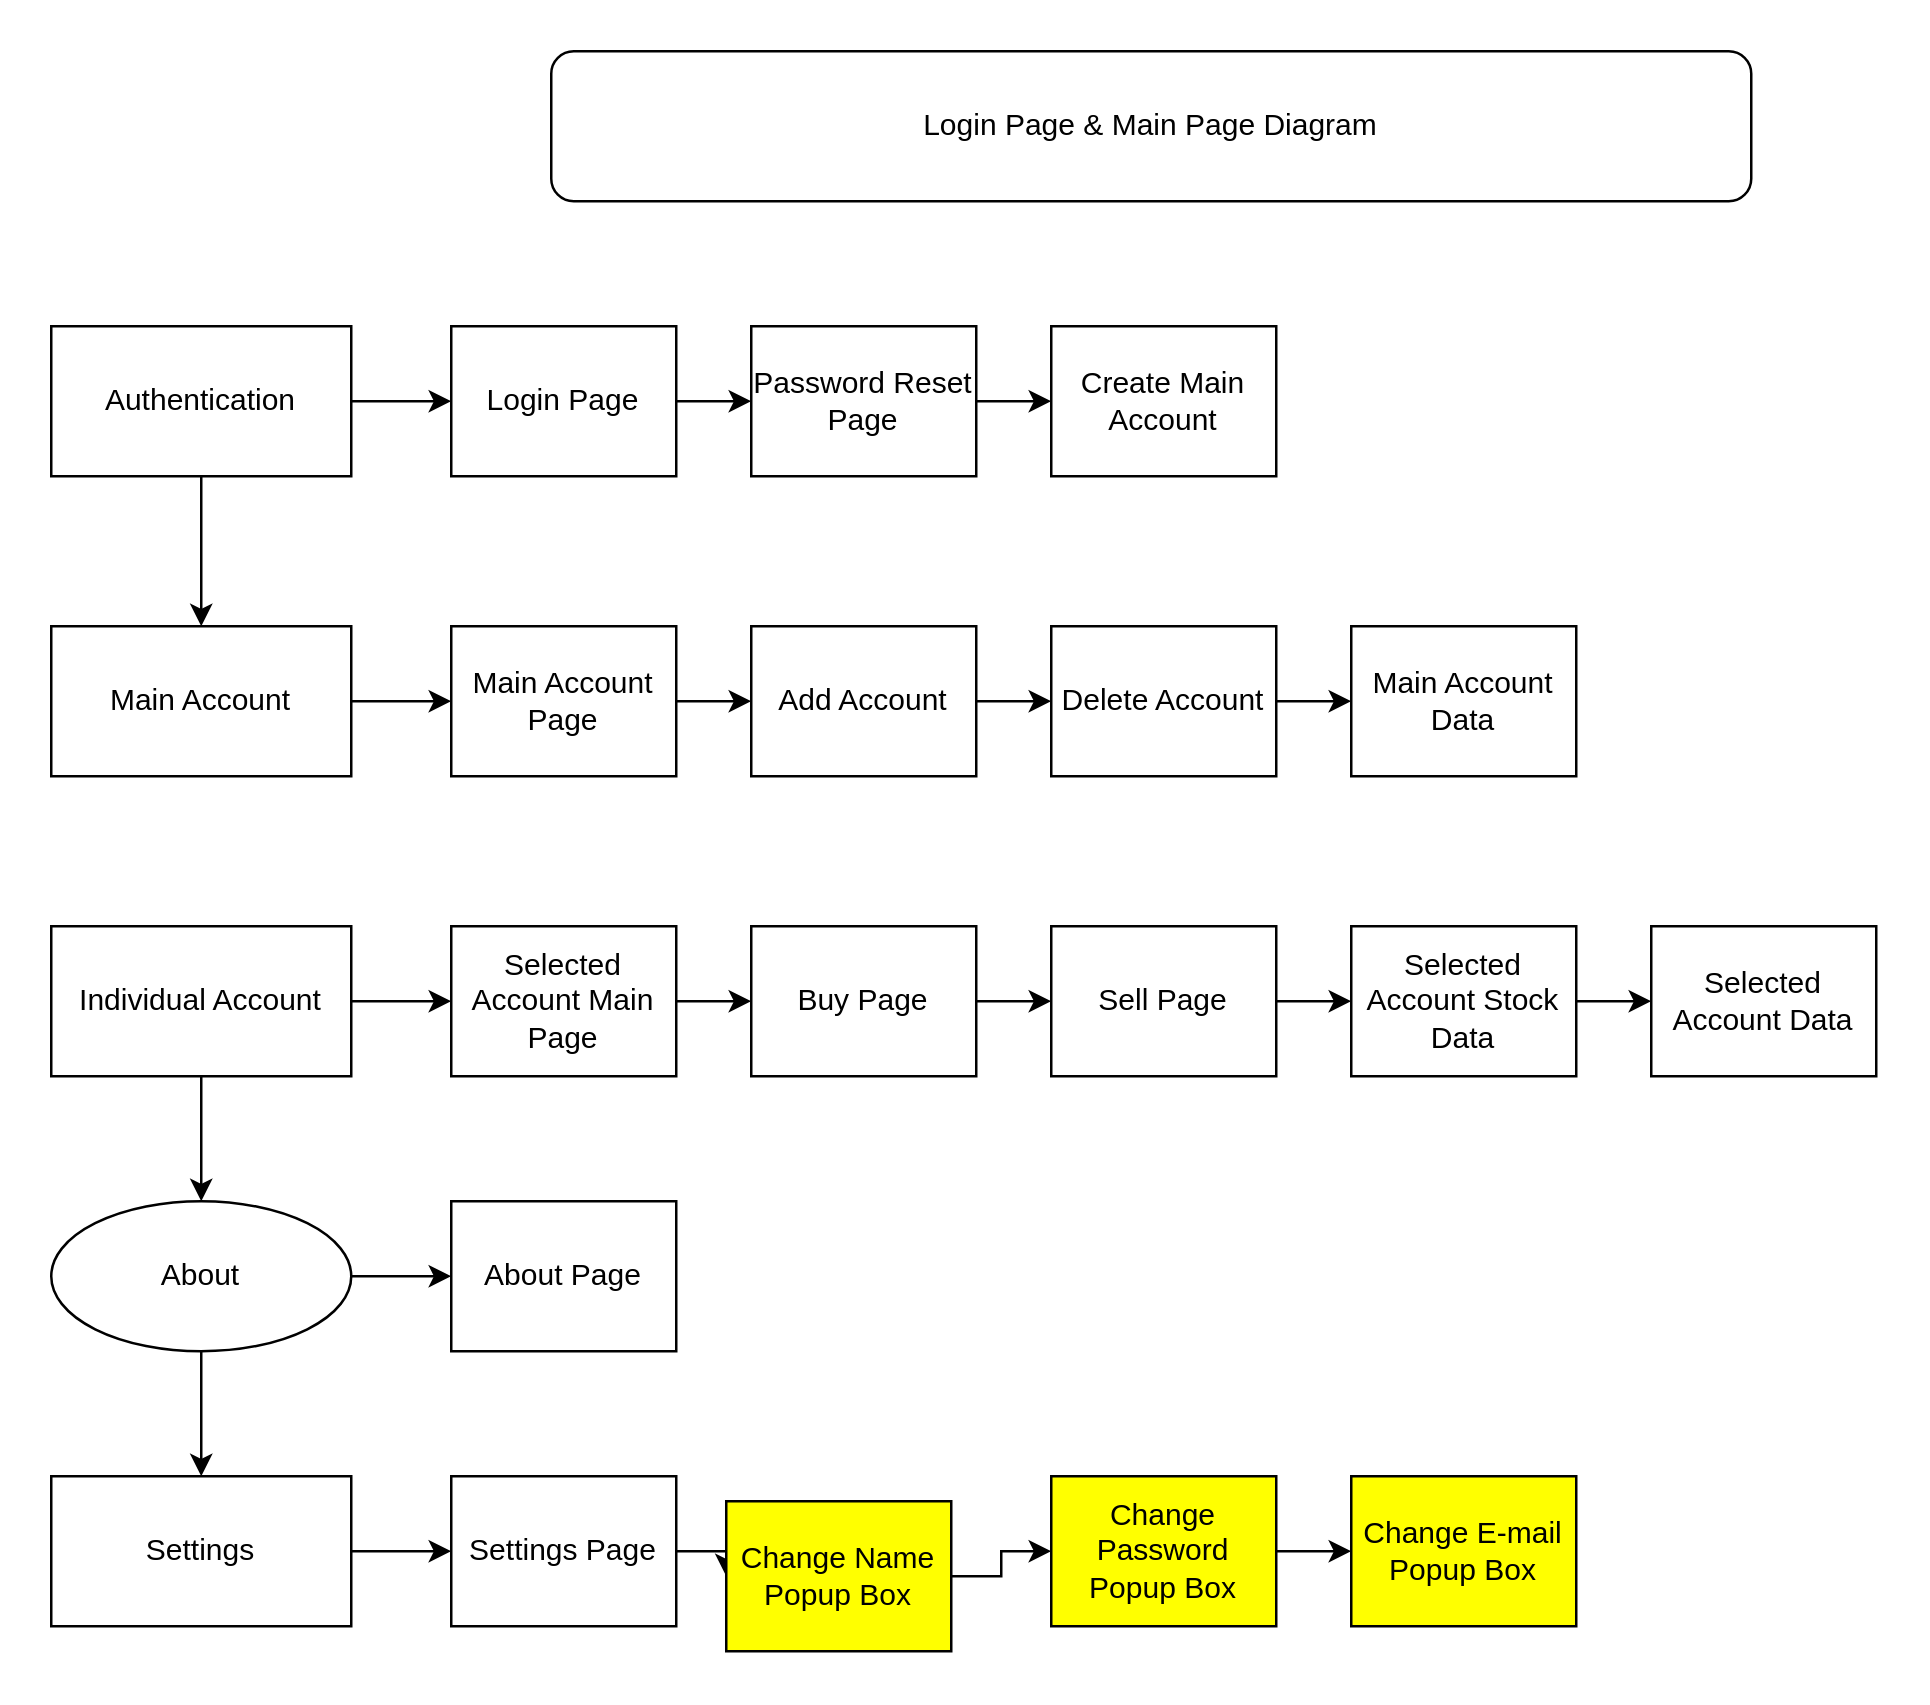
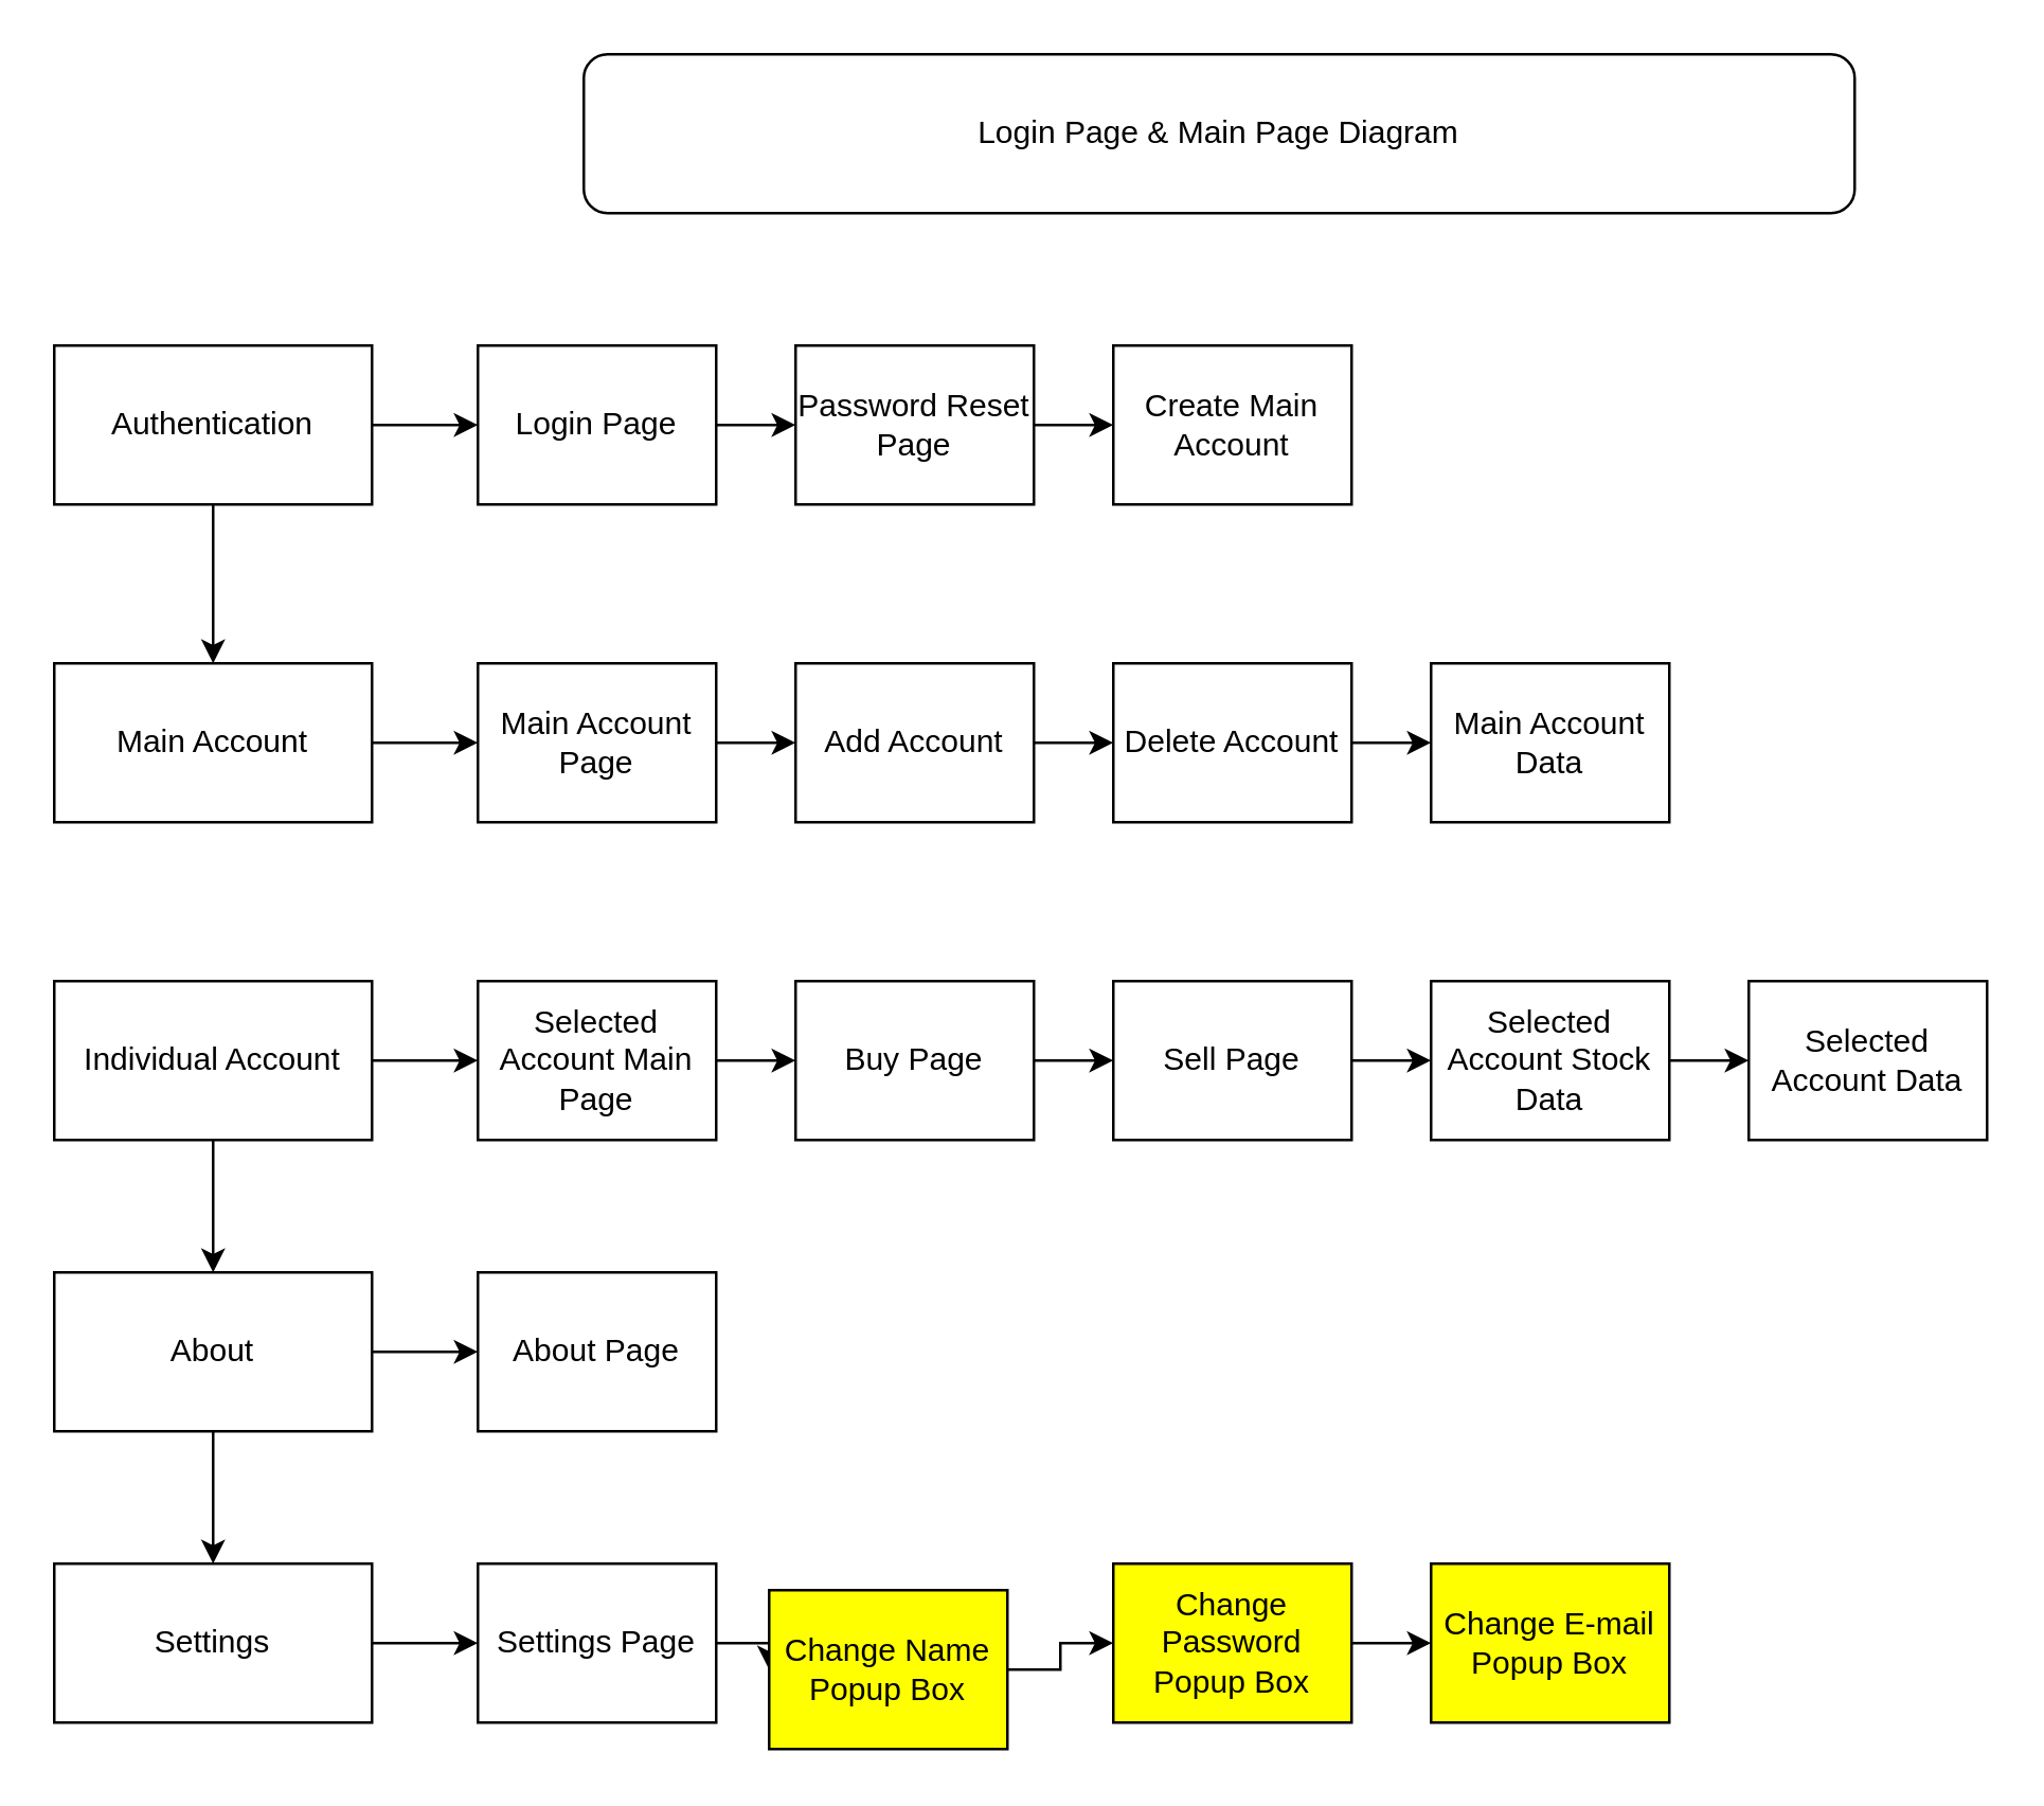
  <mxCell id="0" />
  <mxCell id="1" parent="0" />
  <mxCell id="2" style="edgeStyle=orthogonalEdgeStyle;rounded=0;orthogonalLoop=1;jettySize=auto;html=1;exitX=0.5;exitY=1;exitDx=0;exitDy=0;entryX=0.5;entryY=0;entryDx=0;entryDy=0;" parent="1" source="4" target="6" edge="1"><mxGeometry relative="1" as="geometry" /></mxCell>
  <mxCell id="3" style="edgeStyle=orthogonalEdgeStyle;rounded=0;orthogonalLoop=1;jettySize=auto;html=1;exitX=1;exitY=0.5;exitDx=0;exitDy=0;entryX=0;entryY=0.5;entryDx=0;entryDy=0;" parent="1" source="4" target="14" edge="1"><mxGeometry relative="1" as="geometry" /></mxCell>
  <mxCell id="4" value="Authentication" style="rounded=0;whiteSpace=wrap;html=1;" parent="1" vertex="1"><mxGeometry y="130" width="120" height="60" as="geometry" x="20" /></mxCell>
  <mxCell id="5" value="" style="edgeStyle=orthogonalEdgeStyle;rounded=0;orthogonalLoop=1;jettySize=auto;html=1;" edge="1" parent="1" source="6" target="29"><mxGeometry relative="1" as="geometry" /></mxCell>
  <mxCell id="6" value="Main Account" style="rounded=0;whiteSpace=wrap;html=1;" parent="1" vertex="1"><mxGeometry y="250" width="120" height="60" as="geometry" x="20" /></mxCell>
  <mxCell id="7" value="" style="edgeStyle=orthogonalEdgeStyle;rounded=0;orthogonalLoop=1;jettySize=auto;html=1;" edge="1" parent="1" source="9" target="12"><mxGeometry relative="1" as="geometry" /></mxCell>
  <mxCell id="8" value="" style="edgeStyle=orthogonalEdgeStyle;rounded=0;orthogonalLoop=1;jettySize=auto;html=1;" edge="1" parent="1" source="9" target="36"><mxGeometry relative="1" as="geometry" /></mxCell>
  <mxCell id="9" value="Individual Account" style="rounded=0;whiteSpace=wrap;html=1;" parent="1" vertex="1"><mxGeometry y="370" width="120" height="60" as="geometry" x="20" /></mxCell>
  <mxCell id="10" value="" style="edgeStyle=orthogonalEdgeStyle;rounded=0;orthogonalLoop=1;jettySize=auto;html=1;" edge="1" parent="1" source="12" target="34"><mxGeometry relative="1" as="geometry" /></mxCell>
  <mxCell id="11" value="" style="edgeStyle=orthogonalEdgeStyle;rounded=0;orthogonalLoop=1;jettySize=auto;html=1;" edge="1" parent="1" source="12" target="37"><mxGeometry relative="1" as="geometry" /></mxCell>
- <mxCell id="12" value="About" style="ellipse;whiteSpace=wrap;html=1;" parent="1" vertex="1"><mxGeometry y="480" width="120" height="60" as="geometry" x="20" /></mxCell>
+ <mxCell id="12" value="About" style="rounded=0;whiteSpace=wrap;html=1;" parent="1" vertex="1"><mxGeometry y="480" width="120" height="60" as="geometry" x="20" /></mxCell>
  <mxCell id="13" style="edgeStyle=orthogonalEdgeStyle;rounded=0;orthogonalLoop=1;jettySize=auto;html=1;exitX=1;exitY=0.5;exitDx=0;exitDy=0;entryX=0;entryY=0.5;entryDx=0;entryDy=0;" parent="1" source="14" target="16" edge="1"><mxGeometry relative="1" as="geometry" /></mxCell>
  <mxCell id="14" value="Login Page" style="rounded=0;whiteSpace=wrap;html=1;" parent="1" vertex="1"><mxGeometry x="180" y="130" width="90" height="60" as="geometry" /></mxCell>
  <mxCell id="15" style="edgeStyle=orthogonalEdgeStyle;rounded=0;orthogonalLoop=1;jettySize=auto;html=1;exitX=1;exitY=0.5;exitDx=0;exitDy=0;entryX=0;entryY=0.5;entryDx=0;entryDy=0;" edge="1" parent="1" source="16" target="26"><mxGeometry relative="1" as="geometry" /></mxCell>
  <mxCell id="16" value="Password Reset Page" style="rounded=0;whiteSpace=wrap;html=1;" parent="1" vertex="1"><mxGeometry x="300" y="130" width="90" height="60" as="geometry" /></mxCell>
  <mxCell id="17" style="edgeStyle=orthogonalEdgeStyle;rounded=0;orthogonalLoop=1;jettySize=auto;html=1;exitX=1;exitY=0.5;exitDx=0;exitDy=0;entryX=0;entryY=0.5;entryDx=0;entryDy=0;" parent="1" source="18" target="20" edge="1"><mxGeometry relative="1" as="geometry" /></mxCell>
  <mxCell id="18" value="Add Account" style="rounded=0;whiteSpace=wrap;html=1;" parent="1" vertex="1"><mxGeometry x="300" y="250" width="90" height="60" as="geometry" /></mxCell>
  <mxCell id="19" value="" style="edgeStyle=orthogonalEdgeStyle;rounded=0;orthogonalLoop=1;jettySize=auto;html=1;" edge="1" parent="1" source="20" target="27"><mxGeometry relative="1" as="geometry" /></mxCell>
  <mxCell id="20" value="Delete Account" style="rounded=0;whiteSpace=wrap;html=1;" parent="1" vertex="1"><mxGeometry x="420" y="250" width="90" height="60" as="geometry" /></mxCell>
  <mxCell id="21" style="edgeStyle=orthogonalEdgeStyle;rounded=0;orthogonalLoop=1;jettySize=auto;html=1;exitX=1;exitY=0.5;exitDx=0;exitDy=0;entryX=0;entryY=0.5;entryDx=0;entryDy=0;" parent="1" source="22" target="24" edge="1"><mxGeometry relative="1" as="geometry" /></mxCell>
  <mxCell id="22" value="Buy Page" style="rounded=0;whiteSpace=wrap;html=1;" parent="1" vertex="1"><mxGeometry x="300" y="370" width="90" height="60" as="geometry" /></mxCell>
  <mxCell id="23" value="" style="edgeStyle=orthogonalEdgeStyle;rounded=0;orthogonalLoop=1;jettySize=auto;html=1;" edge="1" parent="1" source="24" target="31"><mxGeometry relative="1" as="geometry" /></mxCell>
  <mxCell id="24" value="Sell Page" style="rounded=0;whiteSpace=wrap;html=1;" parent="1" vertex="1"><mxGeometry x="420" y="370" width="90" height="60" as="geometry" /></mxCell>
  <mxCell id="25" value="Login Page &amp;amp; Main Page Diagram" style="rounded=1;whiteSpace=wrap;html=1;" parent="1" vertex="1"><mxGeometry x="220" y="20" width="480" height="60" as="geometry" /></mxCell>
  <mxCell id="26" value="Create Main Account" style="rounded=0;whiteSpace=wrap;html=1;" vertex="1" parent="1"><mxGeometry x="420" y="130" width="90" height="60" as="geometry" /></mxCell>
  <mxCell id="27" value="Main Account Data" style="rounded=0;whiteSpace=wrap;html=1;" vertex="1" parent="1"><mxGeometry x="540" y="250" width="90" height="60" as="geometry" /></mxCell>
  <mxCell id="28" value="" style="edgeStyle=orthogonalEdgeStyle;rounded=0;orthogonalLoop=1;jettySize=auto;html=1;" edge="1" parent="1" source="29" target="18"><mxGeometry relative="1" as="geometry" /></mxCell>
  <mxCell id="29" value="Main Account Page" style="rounded=0;whiteSpace=wrap;html=1;" vertex="1" parent="1"><mxGeometry x="180" y="250" width="90" height="60" as="geometry" /></mxCell>
  <mxCell id="30" value="" style="edgeStyle=orthogonalEdgeStyle;rounded=0;orthogonalLoop=1;jettySize=auto;html=1;" edge="1" parent="1" source="31" target="32"><mxGeometry relative="1" as="geometry" /></mxCell>
  <mxCell id="31" value="Selected Account Stock Data" style="rounded=0;whiteSpace=wrap;html=1;" vertex="1" parent="1"><mxGeometry x="540" y="370" width="90" height="60" as="geometry" /></mxCell>
  <mxCell id="32" value="Selected Account Data" style="rounded=0;whiteSpace=wrap;html=1;" vertex="1" parent="1"><mxGeometry x="660" y="370" width="90" height="60" as="geometry" /></mxCell>
  <mxCell id="33" value="" style="edgeStyle=orthogonalEdgeStyle;rounded=0;orthogonalLoop=1;jettySize=auto;html=1;" edge="1" parent="1" source="34" target="39"><mxGeometry relative="1" as="geometry" /></mxCell>
  <mxCell id="34" value="Settings" style="rounded=0;whiteSpace=wrap;html=1;" vertex="1" parent="1"><mxGeometry y="590" width="120" height="60" as="geometry" x="20" /></mxCell>
  <mxCell id="35" value="" style="edgeStyle=orthogonalEdgeStyle;rounded=0;orthogonalLoop=1;jettySize=auto;html=1;" edge="1" parent="1" source="36" target="22"><mxGeometry relative="1" as="geometry" /></mxCell>
  <mxCell id="36" value="Selected Account Main Page" style="rounded=0;whiteSpace=wrap;html=1;" vertex="1" parent="1"><mxGeometry x="180" y="370" width="90" height="60" as="geometry" /></mxCell>
  <mxCell id="37" value="About Page" style="rounded=0;whiteSpace=wrap;html=1;" vertex="1" parent="1"><mxGeometry x="180" y="480" width="90" height="60" as="geometry" /></mxCell>
  <mxCell id="38" value="" style="edgeStyle=orthogonalEdgeStyle;rounded=0;orthogonalLoop=1;jettySize=auto;html=1;" edge="1" parent="1" source="39" target="41"><mxGeometry relative="1" as="geometry" /></mxCell>
  <mxCell id="39" value="Settings Page" style="rounded=0;whiteSpace=wrap;html=1;" vertex="1" parent="1"><mxGeometry x="180" y="590" width="90" height="60" as="geometry" /></mxCell>
  <mxCell id="40" value="" style="edgeStyle=orthogonalEdgeStyle;rounded=0;orthogonalLoop=1;jettySize=auto;html=1;" edge="1" parent="1" source="41" target="43"><mxGeometry relative="1" as="geometry" /></mxCell>
  <mxCell id="41" value="Change Name Popup Box" style="rounded=0;whiteSpace=wrap;html=1;fillColor=#FFFF00;" vertex="1" parent="1"><mxGeometry x="290" y="600" width="90" height="60" as="geometry" /></mxCell>
  <mxCell id="42" value="" style="edgeStyle=orthogonalEdgeStyle;rounded=0;orthogonalLoop=1;jettySize=auto;html=1;" edge="1" parent="1" source="43" target="44"><mxGeometry relative="1" as="geometry" /></mxCell>
  <mxCell id="43" value="Change Password Popup Box" style="rounded=0;whiteSpace=wrap;html=1;fillColor=#FFFF00;" vertex="1" parent="1"><mxGeometry x="420" y="590" width="90" height="60" as="geometry" /></mxCell>
  <mxCell id="44" value="Change E-mail Popup Box" style="rounded=0;whiteSpace=wrap;html=1;fillColor=#FFFF00;" vertex="1" parent="1"><mxGeometry x="540" y="590" width="90" height="60" as="geometry" /></mxCell>
